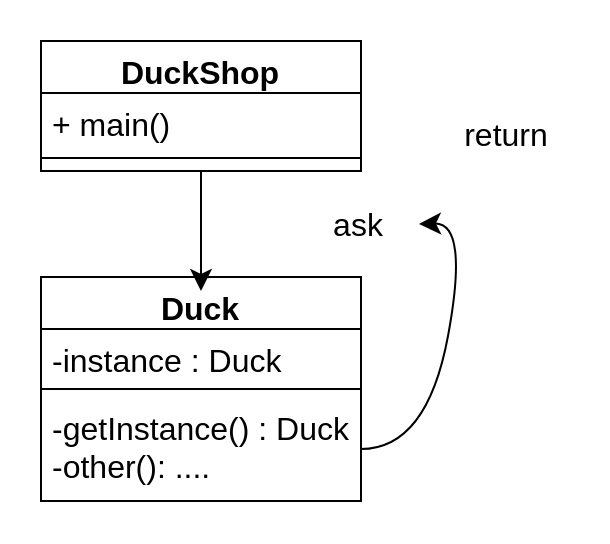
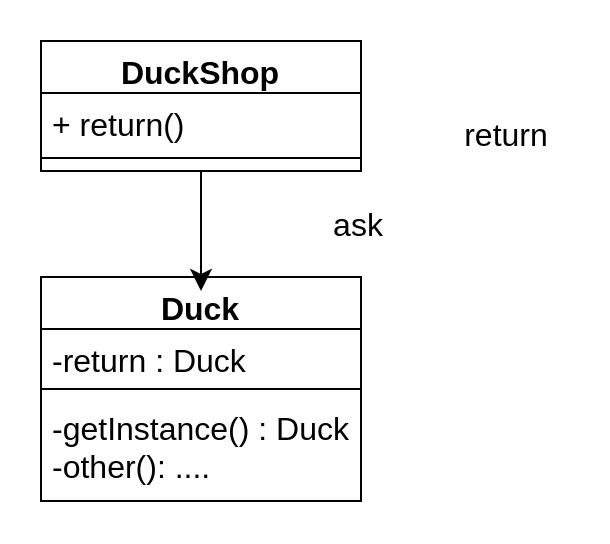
  <mxCell id="0" />
  <mxCell id="1" parent="0" />
  <mxCell id="2" value="Duck" style="swimlane;fontStyle=1;align=center;verticalAlign=top;childLayout=stackLayout;horizontal=1;startSize=26;horizontalStack=0;resizeParent=1;resizeParentMax=0;resizeLast=0;collapsible=1;marginBottom=0;fontSize=16;" vertex="1" parent="1"><mxGeometry x="20" y="138" width="160" height="112" as="geometry" /></mxCell>
- <mxCell id="3" value="-instance : Duck" style="text;strokeColor=none;fillColor=none;align=left;verticalAlign=top;spacingLeft=4;spacingRight=4;overflow=hidden;rotatable=0;points=[[0,0.5],[1,0.5]];portConstraint=eastwest;fontSize=16;" vertex="1" parent="2"><mxGeometry y="26" width="160" height="26" as="geometry" /></mxCell>
+ <mxCell id="3" value="-return : Duck" style="text;strokeColor=none;fillColor=none;align=left;verticalAlign=top;spacingLeft=4;spacingRight=4;overflow=hidden;rotatable=0;points=[[0,0.5],[1,0.5]];portConstraint=eastwest;fontSize=16;" vertex="1" parent="2"><mxGeometry y="26" width="160" height="26" as="geometry" /></mxCell>
  <mxCell id="4" value="" style="line;strokeWidth=1;fillColor=none;align=left;verticalAlign=middle;spacingTop=-1;spacingLeft=3;spacingRight=3;rotatable=0;labelPosition=right;points=[];portConstraint=eastwest;strokeColor=inherit;fontSize=16;" vertex="1" parent="2"><mxGeometry y="52" width="160" height="8" as="geometry" /></mxCell>
  <mxCell id="5" value="-getInstance() : Duck&#10;-other(): ...." style="text;strokeColor=none;fillColor=none;align=left;verticalAlign=top;spacingLeft=4;spacingRight=4;overflow=hidden;rotatable=0;points=[[0,0.5],[1,0.5]];portConstraint=eastwest;fontSize=16;" vertex="1" parent="2"><mxGeometry y="60" width="160" height="52" as="geometry" /></mxCell>
  <mxCell id="6" value="" style="edgeStyle=none;curved=1;rounded=0;orthogonalLoop=1;jettySize=auto;html=1;fontSize=12;startSize=8;endSize=8;" edge="1" parent="1" source="7"><mxGeometry relative="1" as="geometry"><mxPoint x="100" y="145" as="targetPoint" /></mxGeometry></mxCell>
  <mxCell id="7" value="DuckShop" style="swimlane;fontStyle=1;align=center;verticalAlign=top;childLayout=stackLayout;horizontal=1;startSize=26;horizontalStack=0;resizeParent=1;resizeParentMax=0;resizeLast=0;collapsible=1;marginBottom=0;fontSize=16;" vertex="1" parent="1"><mxGeometry x="20" y="20" width="160" height="65" as="geometry" /></mxCell>
- <mxCell id="8" value="+ main()" style="text;strokeColor=none;fillColor=none;align=left;verticalAlign=top;spacingLeft=4;spacingRight=4;overflow=hidden;rotatable=0;points=[[0,0.5],[1,0.5]];portConstraint=eastwest;fontSize=16;" vertex="1" parent="7"><mxGeometry y="26" width="160" height="26" as="geometry" /></mxCell>
+ <mxCell id="8" value="+ return()" style="text;strokeColor=none;fillColor=none;align=left;verticalAlign=top;spacingLeft=4;spacingRight=4;overflow=hidden;rotatable=0;points=[[0,0.5],[1,0.5]];portConstraint=eastwest;fontSize=16;" vertex="1" parent="7"><mxGeometry y="26" width="160" height="26" as="geometry" /></mxCell>
  <mxCell id="9" value="" style="line;strokeWidth=1;fillColor=none;align=left;verticalAlign=middle;spacingTop=-1;spacingLeft=3;spacingRight=3;rotatable=0;labelPosition=right;points=[];portConstraint=eastwest;strokeColor=inherit;fontSize=16;" vertex="1" parent="7"><mxGeometry y="52" width="160" height="13" as="geometry" /></mxCell>
- <mxCell id="10" style="edgeStyle=none;curved=1;rounded=0;orthogonalLoop=1;jettySize=auto;html=1;fontSize=12;startSize=8;endSize=8;" edge="1" parent="1" source="5" target="11"><mxGeometry relative="1" as="geometry"><mxPoint x="243" y="224" as="targetPoint" /><Array as="points"><mxPoint x="213" y="224" /><mxPoint x="234" y="111" /></Array></mxGeometry></mxCell>
  <mxCell id="11" value="ask" style="text;html=1;strokeColor=none;fillColor=none;align=center;verticalAlign=middle;whiteSpace=wrap;rounded=0;fontSize=16;" vertex="1" parent="1"><mxGeometry x="149" y="97" width="60" height="30" as="geometry" /></mxCell>
  <mxCell id="12" value="return" style="text;html=1;strokeColor=none;fillColor=none;align=center;verticalAlign=middle;whiteSpace=wrap;rounded=0;fontSize=16;" vertex="1" parent="1"><mxGeometry x="223" y="52" width="60" height="30" as="geometry" /></mxCell>
